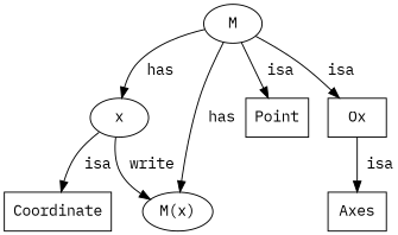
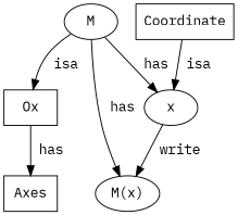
  digraph {
    fontname="IBM Plex Mono"
    node [fontname="IBM Plex Mono" shape=box]
    edge [fontname="IBM Plex Mono"]
    Coordinate
    Axes
-   Point
    M [shape=""]
    x [shape=""]
    Ox
    "M(x)" [shape=""]
-   M -> Point [label=" isa"]
    M -> x [label=" has"]
    M -> Ox [label=" isa"]
    M -> "M(x)" [label=" has"]
-   x -> Coordinate [label=" isa"]
+   Coordinate -> x [label=" isa"]
    x -> "M(x)" [label=" write"]
-   Ox -> Axes [label=" isa"]
+   Ox -> Axes [label=" has"]
  }
